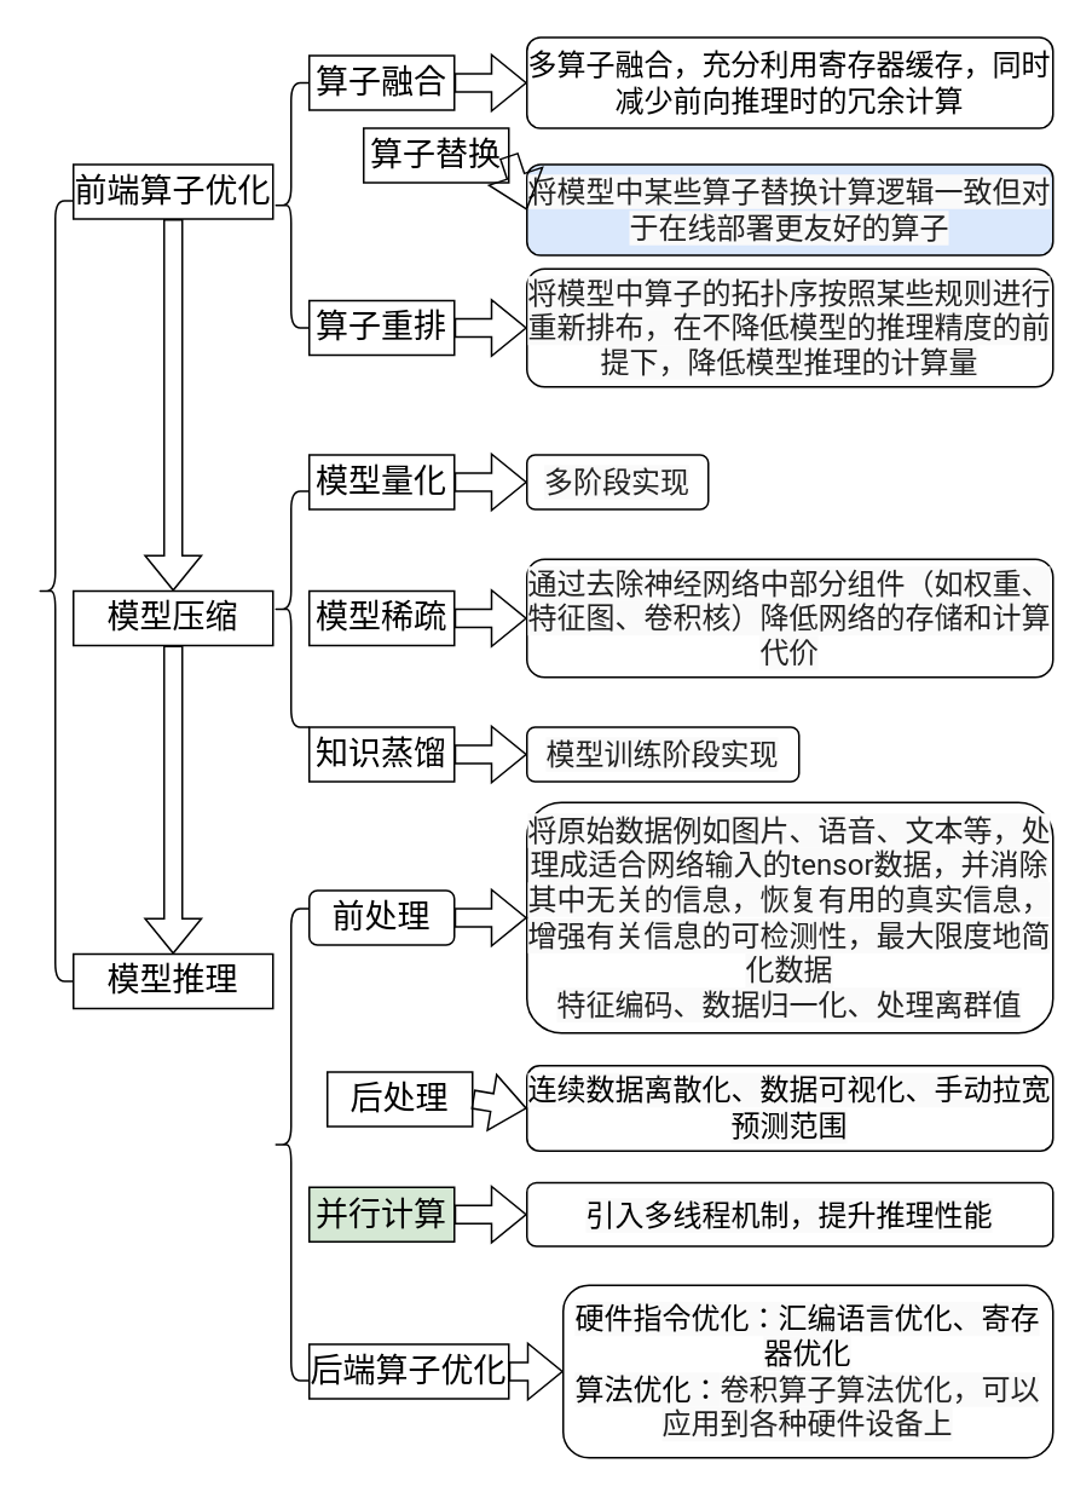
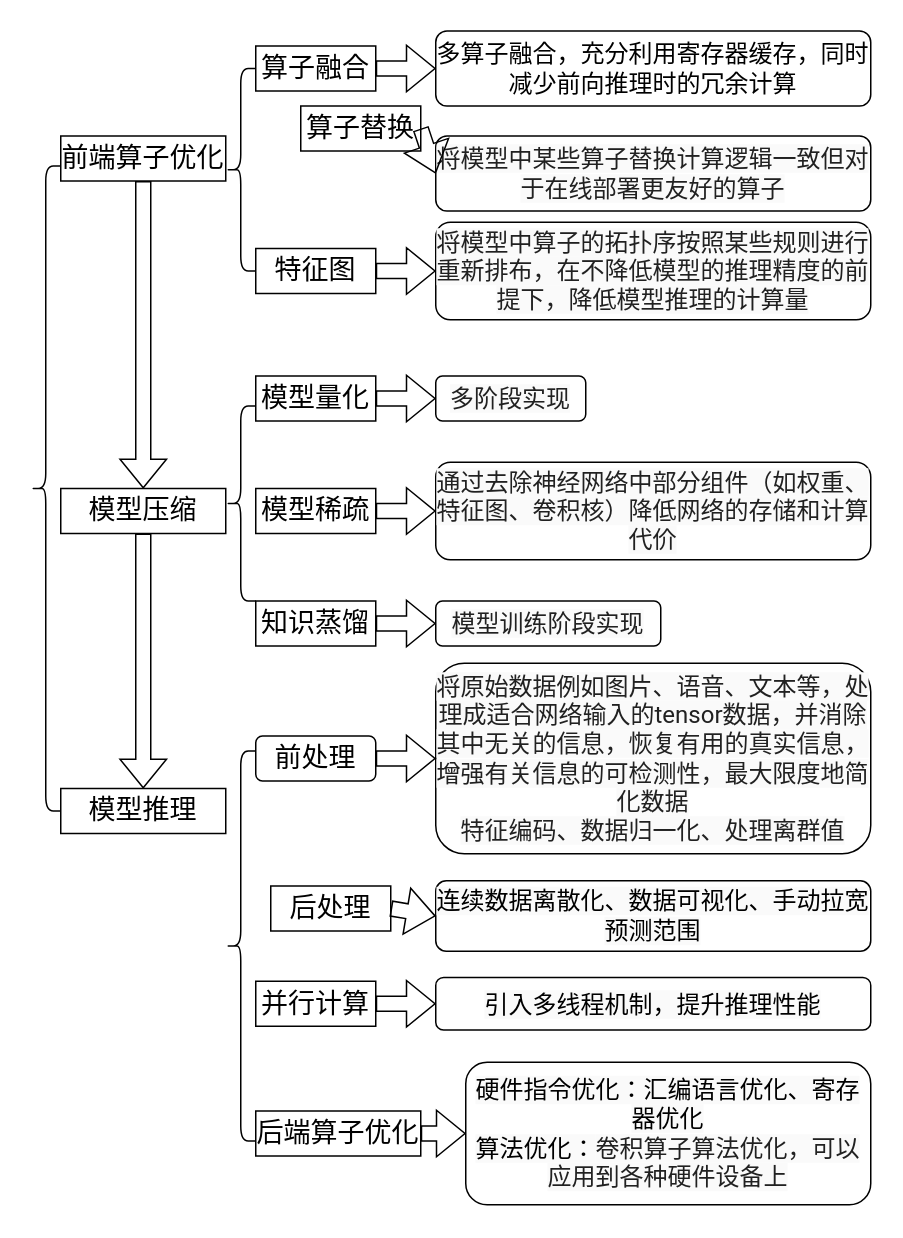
  <mxCell id="0" />
  <mxCell id="1" parent="0" />
  <mxCell id="2" value="&lt;font style=&quot;font-size: 16px;&quot;&gt;多算子融合，充分利用寄存器缓存，同时减少前向推理时的冗余计算&lt;/font&gt;" style="rounded=1;whiteSpace=wrap;html=1;" parent="1" vertex="1"><mxGeometry x="290" y="20" width="290" height="50" as="geometry" /></mxCell>
  <mxCell id="3" value="&lt;font style=&quot;font-size: 18px;&quot;&gt;前端算子优化&lt;/font&gt;" style="rounded=0;whiteSpace=wrap;html=1;" parent="1" vertex="1"><mxGeometry x="40" y="90" width="110" height="30" as="geometry" /></mxCell>
  <mxCell id="4" value="" style="shape=curlyBracket;whiteSpace=wrap;html=1;rounded=1;labelPosition=left;verticalLabelPosition=middle;align=right;verticalAlign=middle;" parent="1" vertex="1"><mxGeometry x="20" y="110" width="20" height="430" as="geometry" /></mxCell>
  <mxCell id="5" value="" style="shape=curlyBracket;whiteSpace=wrap;html=1;rounded=1;labelPosition=left;verticalLabelPosition=middle;align=right;verticalAlign=middle;" parent="1" vertex="1"><mxGeometry x="150" y="45" width="20" height="135" as="geometry" /></mxCell>
  <mxCell id="6" value="&lt;font style=&quot;font-size: 18px;&quot;&gt;算子融合&lt;/font&gt;" style="rounded=0;whiteSpace=wrap;html=1;" parent="1" vertex="1"><mxGeometry x="170" y="30" width="80" height="30" as="geometry" /></mxCell>
  <mxCell id="7" value="&lt;font style=&quot;font-size: 18px;&quot;&gt;算子替换&lt;/font&gt;" style="rounded=0;whiteSpace=wrap;html=1;" parent="1" vertex="1"><mxGeometry x="200" y="70" width="80" height="30" as="geometry" /></mxCell>
- <mxCell id="8" value="&lt;font style=&quot;font-size: 18px;&quot;&gt;算子重排&lt;/font&gt;" style="rounded=0;whiteSpace=wrap;html=1;" parent="1" vertex="1"><mxGeometry x="170" y="165" width="80" height="30" as="geometry" /></mxCell>
+ <mxCell id="8" value="&lt;font style=&quot;font-size: 18px;&quot;&gt;特征图&lt;/font&gt;" style="rounded=0;whiteSpace=wrap;html=1;" parent="1" vertex="1"><mxGeometry x="170" y="165" width="80" height="30" as="geometry" /></mxCell>
  <mxCell id="9" value="&lt;font style=&quot;font-size: 18px;&quot;&gt;模型压缩&lt;/font&gt;" style="rounded=0;whiteSpace=wrap;html=1;" parent="1" vertex="1"><mxGeometry x="40" y="325" width="110" height="30" as="geometry" /></mxCell>
  <mxCell id="10" value="" style="shape=curlyBracket;whiteSpace=wrap;html=1;rounded=1;labelPosition=left;verticalLabelPosition=middle;align=right;verticalAlign=middle;" parent="1" vertex="1"><mxGeometry x="150" y="270" width="20" height="130" as="geometry" /></mxCell>
  <mxCell id="11" value="&lt;font style=&quot;font-size: 18px;&quot;&gt;模型量化&lt;/font&gt;" style="rounded=0;whiteSpace=wrap;html=1;" parent="1" vertex="1"><mxGeometry x="170" y="250" width="80" height="30" as="geometry" /></mxCell>
  <mxCell id="12" value="&lt;font style=&quot;font-size: 18px;&quot;&gt;模型稀疏&lt;/font&gt;&lt;span style=&quot;color: rgba(0, 0, 0, 0); font-family: monospace; font-size: 0px; text-align: start; text-wrap: nowrap;&quot;&gt;%3CmxGraphModel%3E%3Croot%3E%3CmxCell%20id%3D%220%22%2F%3E%3CmxCell%20id%3D%221%22%20parent%3D%220%22%2F%3E%3CmxCell%20id%3D%222%22%20value%3D%22%26lt%3Bfont%20style%3D%26quot%3Bfont-size%3A%2018px%3B%26quot%3B%26gt%3B%E6%A8%A1%E5%9E%8B%E9%87%8F%E5%8C%96%26lt%3B%2Ffont%26gt%3B%22%20style%3D%22rounded%3D0%3BwhiteSpace%3Dwrap%3Bhtml%3D1%3B%22%20vertex%3D%221%22%20parent%3D%221%22%3E%3CmxGeometry%20x%3D%22280%22%20y%3D%22300%22%20width%3D%2280%22%20height%3D%2230%22%20as%3D%22geometry%22%2F%3E%3C%2FmxCell%3E%3C%2Froot%3E%3C%2FmxGraphModel%3E&lt;/span&gt;" style="rounded=0;whiteSpace=wrap;html=1;" parent="1" vertex="1"><mxGeometry x="170" y="325" width="80" height="30" as="geometry" /></mxCell>
  <mxCell id="13" value="&lt;font style=&quot;font-size: 18px;&quot;&gt;知识蒸馏&lt;/font&gt;" style="rounded=0;whiteSpace=wrap;html=1;" parent="1" vertex="1"><mxGeometry x="170" y="400" width="80" height="30" as="geometry" /></mxCell>
  <mxCell id="14" value="&lt;font style=&quot;font-size: 18px;&quot;&gt;模型推理&lt;/font&gt;" style="rounded=0;whiteSpace=wrap;html=1;" parent="1" vertex="1"><mxGeometry x="40" y="525" width="110" height="30" as="geometry" /></mxCell>
  <mxCell id="15" value="" style="shape=curlyBracket;whiteSpace=wrap;html=1;rounded=1;labelPosition=left;verticalLabelPosition=middle;align=right;verticalAlign=middle;size=0.5;" parent="1" vertex="1"><mxGeometry x="150" y="500" width="20" height="260" as="geometry" /></mxCell>
  <mxCell id="16" value="&lt;font style=&quot;font-size: 18px;&quot;&gt;前处理&lt;/font&gt;" style="whiteSpace=wrap;html=1;rounded=1;" parent="1" vertex="1"><mxGeometry x="170" y="490" width="80" height="30" as="geometry" /></mxCell>
  <mxCell id="17" value="&lt;font style=&quot;font-size: 18px;&quot;&gt;后端算子优化&lt;/font&gt;" style="rounded=0;whiteSpace=wrap;html=1;" parent="1" vertex="1"><mxGeometry x="170" y="740" width="110" height="30" as="geometry" /></mxCell>
- <mxCell id="18" value="&lt;font style=&quot;font-size: 18px;&quot;&gt;并行计算&lt;/font&gt;" style="rounded=0;whiteSpace=wrap;html=1;fillColor=#d5e8d4;" parent="1" vertex="1"><mxGeometry x="170" y="653.5" width="80" height="30" as="geometry" /></mxCell>
+ <mxCell id="18" value="&lt;font style=&quot;font-size: 18px;&quot;&gt;并行计算&lt;/font&gt;" style="rounded=0;whiteSpace=wrap;html=1;" parent="1" vertex="1"><mxGeometry x="170" y="653.5" width="80" height="30" as="geometry" /></mxCell>
  <mxCell id="19" value="" style="shape=flexArrow;endArrow=classic;html=1;rounded=0;exitX=0.5;exitY=1;exitDx=0;exitDy=0;entryX=0.5;entryY=0;entryDx=0;entryDy=0;" parent="1" source="3" target="9" edge="1"><mxGeometry width="50" height="50" relative="1" as="geometry"><mxPoint x="-80" y="110" as="sourcePoint" /><mxPoint x="-30" y="60" as="targetPoint" /></mxGeometry></mxCell>
  <mxCell id="20" value="" style="shape=flexArrow;endArrow=classic;html=1;rounded=0;exitX=0.5;exitY=1;exitDx=0;exitDy=0;entryX=0.5;entryY=0;entryDx=0;entryDy=0;" parent="1" source="9" target="14" edge="1"><mxGeometry width="50" height="50" relative="1" as="geometry"><mxPoint x="105" y="190" as="sourcePoint" /><mxPoint x="105" y="335" as="targetPoint" /></mxGeometry></mxCell>
- <mxCell id="21" value="&lt;span style=&quot;color: rgba(0, 0, 0, 0.87); font-family: Roboto, &amp;quot;Noto Sans SC Sliced&amp;quot;, sans-serif; font-size: 16px; text-align: start; background-color: rgb(250, 250, 250);&quot;&gt;将模型中某些算子替换计算逻辑一致但对于在线部署更友好的算子&lt;/span&gt;" style="rounded=1;whiteSpace=wrap;html=1;fillColor=#dae8fc;" parent="1" vertex="1"><mxGeometry x="290" y="90" width="290" height="50" as="geometry" /></mxCell>
+ <mxCell id="21" value="&lt;span style=&quot;color: rgba(0, 0, 0, 0.87); font-family: Roboto, &amp;quot;Noto Sans SC Sliced&amp;quot;, sans-serif; font-size: 16px; text-align: start; background-color: rgb(250, 250, 250);&quot;&gt;将模型中某些算子替换计算逻辑一致但对于在线部署更友好的算子&lt;/span&gt;" style="rounded=1;whiteSpace=wrap;html=1;" parent="1" vertex="1"><mxGeometry x="290" y="90" width="290" height="50" as="geometry" /></mxCell>
  <mxCell id="22" value="&lt;span style=&quot;color: rgba(0, 0, 0, 0.87); font-family: Roboto, &amp;quot;Noto Sans SC Sliced&amp;quot;, sans-serif; font-size: 16px; text-align: start; background-color: rgb(250, 250, 250);&quot;&gt;将模型中算子的拓扑序按照某些规则进行重新排布，在不降低模型的推理精度的前提下，降低模型推理的计算量&lt;/span&gt;" style="rounded=1;whiteSpace=wrap;html=1;" parent="1" vertex="1"><mxGeometry x="290" y="147.5" width="290" height="65" as="geometry" /></mxCell>
  <mxCell id="23" value="" style="shape=flexArrow;endArrow=classic;html=1;rounded=0;exitX=1;exitY=0.5;exitDx=0;exitDy=0;entryX=0;entryY=0.5;entryDx=0;entryDy=0;" parent="1" source="6" target="2" edge="1"><mxGeometry width="50" height="50" relative="1" as="geometry"><mxPoint x="270" y="20" as="sourcePoint" /><mxPoint x="320" y="-30" as="targetPoint" /></mxGeometry></mxCell>
  <mxCell id="24" value="" style="shape=flexArrow;endArrow=classic;html=1;rounded=0;exitX=1;exitY=0.5;exitDx=0;exitDy=0;entryX=0;entryY=0.5;entryDx=0;entryDy=0;" parent="1" source="8" target="22" edge="1"><mxGeometry width="50" height="50" relative="1" as="geometry"><mxPoint x="260" y="55" as="sourcePoint" /><mxPoint x="300" y="55" as="targetPoint" /></mxGeometry></mxCell>
  <mxCell id="25" value="" style="shape=flexArrow;endArrow=classic;html=1;rounded=0;exitX=1;exitY=0.5;exitDx=0;exitDy=0;entryX=0;entryY=0.5;entryDx=0;entryDy=0;" parent="1" source="7" target="21" edge="1"><mxGeometry width="50" height="50" relative="1" as="geometry"><mxPoint x="270" y="65" as="sourcePoint" /><mxPoint x="310" y="65" as="targetPoint" /></mxGeometry></mxCell>
  <mxCell id="26" value="&lt;span style=&quot;color: rgba(0, 0, 0, 0.87); font-family: Roboto, &amp;quot;Noto Sans SC Sliced&amp;quot;, sans-serif; font-size: 16px; text-align: start; background-color: rgb(250, 250, 250);&quot;&gt;通过去除神经网络中部分组件（如权重、特征图、卷积核）降低网络的存储和计算代价&lt;/span&gt;" style="rounded=1;whiteSpace=wrap;html=1;" parent="1" vertex="1"><mxGeometry x="290" y="307.5" width="290" height="65" as="geometry" /></mxCell>
  <mxCell id="27" value="&lt;span style=&quot;color: rgba(0, 0, 0, 0.87); font-family: Roboto, &amp;quot;Noto Sans SC Sliced&amp;quot;, sans-serif; font-size: 16px; text-align: start; background-color: rgb(250, 250, 250);&quot;&gt;模型训练阶段实现&lt;/span&gt;" style="rounded=1;whiteSpace=wrap;html=1;" parent="1" vertex="1"><mxGeometry x="290" y="400" width="150" height="30" as="geometry" /></mxCell>
  <mxCell id="28" value="" style="shape=flexArrow;endArrow=classic;html=1;rounded=0;exitX=1;exitY=0.5;exitDx=0;exitDy=0;entryX=0;entryY=0.5;entryDx=0;entryDy=0;" parent="1" source="12" target="26" edge="1"><mxGeometry width="50" height="50" relative="1" as="geometry"><mxPoint x="260" y="190" as="sourcePoint" /><mxPoint x="300" y="190" as="targetPoint" /></mxGeometry></mxCell>
  <mxCell id="29" value="" style="shape=flexArrow;endArrow=classic;html=1;rounded=0;exitX=1;exitY=0.5;exitDx=0;exitDy=0;entryX=0;entryY=0.5;entryDx=0;entryDy=0;" parent="1" source="13" target="27" edge="1"><mxGeometry width="50" height="50" relative="1" as="geometry"><mxPoint x="260" y="350" as="sourcePoint" /><mxPoint x="300" y="350" as="targetPoint" /></mxGeometry></mxCell>
  <mxCell id="30" value="&lt;font style=&quot;font-size: 18px;&quot;&gt;后处理&lt;/font&gt;" style="rounded=0;whiteSpace=wrap;html=1;" parent="1" vertex="1"><mxGeometry x="180" y="590" width="80" height="30" as="geometry" /></mxCell>
  <mxCell id="31" value="&lt;span style=&quot;color: rgba(0, 0, 0, 0.87); font-family: Roboto, &amp;quot;Noto Sans SC Sliced&amp;quot;, sans-serif; font-size: 16px; text-align: start; background-color: rgb(250, 250, 250);&quot;&gt;将原始数据例如图片、语音、文本等，处理成适合网络输入的tensor数据，并消除其中无关的信息，恢复有用的真实信息，增强有关信息的可检测性，最大限度地简化数据&lt;/span&gt;&lt;div&gt;&lt;span style=&quot;color: rgba(0, 0, 0, 0.87); font-family: Roboto, &amp;quot;Noto Sans SC Sliced&amp;quot;, sans-serif; font-size: 16px; text-align: start; background-color: rgb(250, 250, 250);&quot;&gt;特征编码、数据归一化、处理离群值&lt;/span&gt;&lt;/div&gt;" style="rounded=1;whiteSpace=wrap;html=1;" parent="1" vertex="1"><mxGeometry x="290" y="441.5" width="290" height="127" as="geometry" /></mxCell>
  <mxCell id="32" value="" style="shape=flexArrow;endArrow=classic;html=1;rounded=0;exitX=1;exitY=0.5;exitDx=0;exitDy=0;entryX=0;entryY=0.5;entryDx=0;entryDy=0;" parent="1" source="16" target="31" edge="1"><mxGeometry width="50" height="50" relative="1" as="geometry"><mxPoint x="260" y="425" as="sourcePoint" /><mxPoint x="300" y="425" as="targetPoint" /></mxGeometry></mxCell>
  <mxCell id="33" value="&lt;font face=&quot;Roboto, Noto Sans SC Sliced, sans-serif&quot;&gt;&lt;span style=&quot;font-size: 16px; background-color: rgb(250, 250, 250);&quot;&gt;连续数据离散化、数据可视化、手动拉宽预测范围&lt;/span&gt;&lt;/font&gt;" style="rounded=1;whiteSpace=wrap;html=1;strokeColor=#000000;" parent="1" vertex="1"><mxGeometry x="290" y="586.5" width="290" height="47" as="geometry" /></mxCell>
  <mxCell id="34" value="&lt;font face=&quot;Roboto, Noto Sans SC Sliced, sans-serif&quot;&gt;&lt;span style=&quot;font-size: 16px; background-color: rgb(250, 250, 250);&quot;&gt;引入多线程机制，提升推理性能&lt;/span&gt;&lt;/font&gt;" style="rounded=1;whiteSpace=wrap;html=1;strokeColor=#000000;" parent="1" vertex="1"><mxGeometry x="290" y="651" width="290" height="35" as="geometry" /></mxCell>
  <mxCell id="35" value="&lt;font face=&quot;Roboto, Noto Sans SC Sliced, sans-serif&quot;&gt;&lt;span style=&quot;font-size: 16px; background-color: rgb(250, 250, 250);&quot;&gt;硬件指令优化：汇编语言优化、寄存器优化&lt;/span&gt;&lt;/font&gt;&lt;div&gt;&lt;font face=&quot;Roboto, Noto Sans SC Sliced, sans-serif&quot;&gt;&lt;span style=&quot;font-size: 16px; background-color: rgb(250, 250, 250);&quot;&gt;算法优化：&lt;/span&gt;&lt;/font&gt;&lt;span style=&quot;background-color: rgb(250, 250, 250); color: rgba(0, 0, 0, 0.87); font-family: Roboto, &amp;quot;Noto Sans SC Sliced&amp;quot;, sans-serif; font-size: 16px; text-align: start;&quot;&gt;卷积算子算法优化，可以应用到各种硬件设备上&lt;/span&gt;&lt;/div&gt;" style="rounded=1;whiteSpace=wrap;html=1;strokeColor=#000000;" parent="1" vertex="1"><mxGeometry x="310" y="707.5" width="270" height="95" as="geometry" /></mxCell>
  <mxCell id="36" value="" style="shape=flexArrow;endArrow=classic;html=1;rounded=0;entryX=0;entryY=0.5;entryDx=0;entryDy=0;exitX=1;exitY=0.5;exitDx=0;exitDy=0;" parent="1" source="18" target="34" edge="1"><mxGeometry width="50" height="50" relative="1" as="geometry"><mxPoint x="260" y="515" as="sourcePoint" /><mxPoint x="300" y="515" as="targetPoint" /></mxGeometry></mxCell>
  <mxCell id="37" value="" style="shape=flexArrow;endArrow=classic;html=1;rounded=0;exitX=1;exitY=0.5;exitDx=0;exitDy=0;entryX=0;entryY=0.5;entryDx=0;entryDy=0;" parent="1" source="30" target="33" edge="1"><mxGeometry width="50" height="50" relative="1" as="geometry"><mxPoint x="270" y="525" as="sourcePoint" /><mxPoint x="310" y="525" as="targetPoint" /></mxGeometry></mxCell>
  <mxCell id="38" value="" style="shape=flexArrow;endArrow=classic;html=1;rounded=0;entryX=0;entryY=0.5;entryDx=0;entryDy=0;exitX=1;exitY=0.5;exitDx=0;exitDy=0;" parent="1" source="17" target="35" edge="1"><mxGeometry width="50" height="50" relative="1" as="geometry"><mxPoint x="260" y="679" as="sourcePoint" /><mxPoint x="300" y="679" as="targetPoint" /></mxGeometry></mxCell>
  <mxCell id="39" value="&lt;span style=&quot;color: rgba(0, 0, 0, 0.87); font-family: Roboto, &amp;quot;Noto Sans SC Sliced&amp;quot;, sans-serif; font-size: 16px; text-align: start; background-color: rgb(250, 250, 250);&quot;&gt;多阶段实现&lt;/span&gt;" style="rounded=1;whiteSpace=wrap;html=1;" vertex="1" parent="1"><mxGeometry x="290" y="250" width="100" height="30" as="geometry" /></mxCell>
  <mxCell id="40" value="" style="shape=flexArrow;endArrow=classic;html=1;rounded=0;exitX=1;exitY=0.5;exitDx=0;exitDy=0;entryX=0;entryY=0.5;entryDx=0;entryDy=0;" edge="1" parent="1" target="39" source="11"><mxGeometry width="50" height="50" relative="1" as="geometry"><mxPoint x="250" y="262.5" as="sourcePoint" /><mxPoint x="300" y="137.5" as="targetPoint" /></mxGeometry></mxCell>
